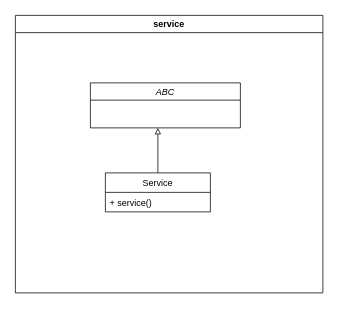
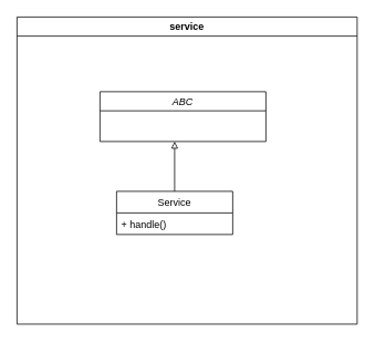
  <mxCell id="0" />
  <mxCell id="1" parent="0" />
  <mxCell id="2" value="ABC" style="swimlane;fontStyle=2" vertex="1" parent="1"><mxGeometry x="120" y="110" width="200" height="60" as="geometry" /></mxCell>
  <mxCell id="3" style="edgeStyle=none;html=1;endArrow=block;endFill=0;" edge="1" parent="1" source="4"><mxGeometry relative="1" as="geometry"><mxPoint x="210" y="170" as="targetPoint" /></mxGeometry></mxCell>
  <mxCell id="4" value="Service" style="swimlane;fontStyle=0;childLayout=stackLayout;horizontal=1;startSize=26;fillColor=none;horizontalStack=0;resizeParent=1;resizeParentMax=0;resizeLast=0;collapsible=1;marginBottom=0;" vertex="1" parent="1"><mxGeometry x="140" y="230" width="140" height="52" as="geometry" /></mxCell>
- <mxCell id="5" value="+ service()" style="text;strokeColor=none;fillColor=none;align=left;verticalAlign=top;spacingLeft=4;spacingRight=4;overflow=hidden;rotatable=0;points=[[0,0.5],[1,0.5]];portConstraint=eastwest;" vertex="1" parent="4"><mxGeometry y="26" width="140" height="26" as="geometry" /></mxCell>
+ <mxCell id="5" value="+ handle()" style="text;strokeColor=none;fillColor=none;align=left;verticalAlign=top;spacingLeft=4;spacingRight=4;overflow=hidden;rotatable=0;points=[[0,0.5],[1,0.5]];portConstraint=eastwest;" vertex="1" parent="4"><mxGeometry y="26" width="140" height="26" as="geometry" /></mxCell>
  <mxCell id="6" value="service" style="swimlane;startSize=23;" vertex="1" parent="1"><mxGeometry x="20" y="20" width="410" height="370" as="geometry" /></mxCell>
